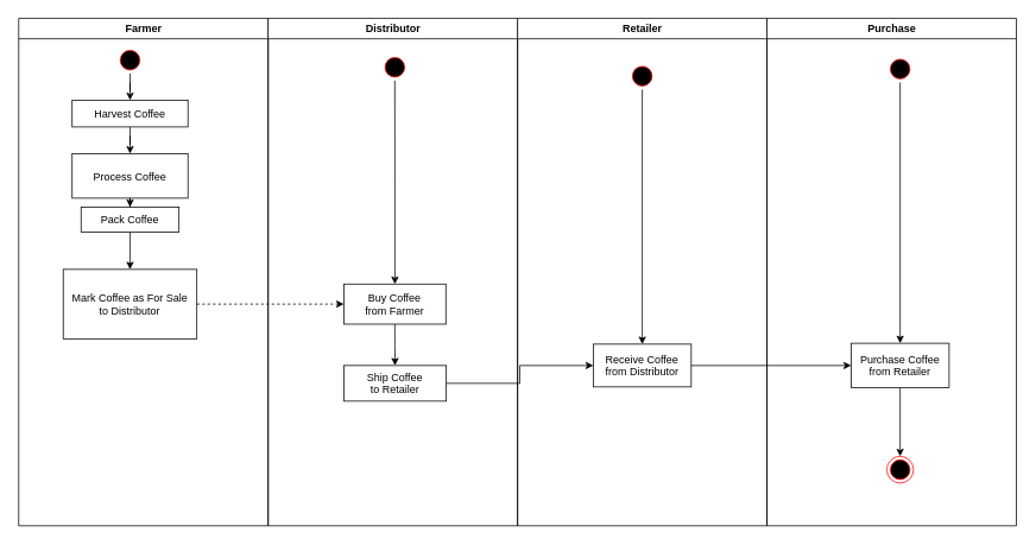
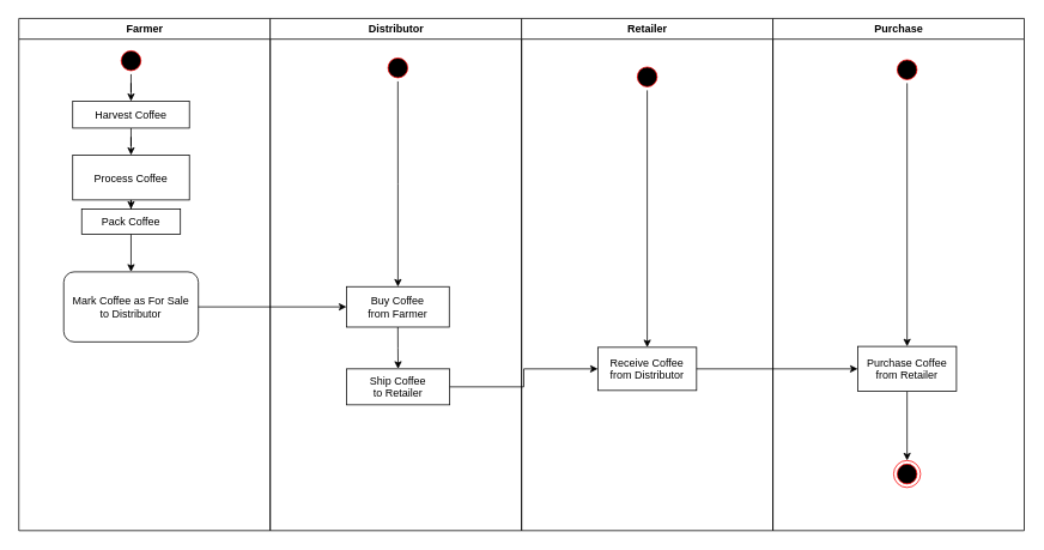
  <mxCell id="0" />
  <mxCell id="1" parent="0" />
  <mxCell id="2" value="Farmer" style="swimlane;whiteSpace=wrap;fontColor=default;fillColor=default;strokeColor=default;" parent="1" vertex="1"><mxGeometry x="20.5" y="20" width="280" height="570" as="geometry" /></mxCell>
  <mxCell id="3" style="edgeStyle=orthogonalEdgeStyle;rounded=0;orthogonalLoop=1;jettySize=auto;html=1;exitX=0.5;exitY=1;exitDx=0;exitDy=0;labelBackgroundColor=default;fontColor=default;strokeColor=default;" edge="1" parent="2" source="4" target="6"><mxGeometry relative="1" as="geometry" /></mxCell>
  <mxCell id="4" value="" style="ellipse;shape=startState;fillColor=#000000;strokeColor=#ff0000;fontColor=default;" parent="2" vertex="1"><mxGeometry x="110" y="32" width="30" height="30" as="geometry" /></mxCell>
  <mxCell id="5" style="edgeStyle=orthogonalEdgeStyle;rounded=0;orthogonalLoop=1;jettySize=auto;html=1;exitX=0.5;exitY=1;exitDx=0;exitDy=0;labelBackgroundColor=default;fontColor=default;strokeColor=default;" edge="1" parent="2" source="6" target="8"><mxGeometry relative="1" as="geometry" /></mxCell>
  <mxCell id="6" value="Harvest Coffee" style="fontColor=default;fillColor=default;strokeColor=default;" parent="2" vertex="1"><mxGeometry x="60" y="92" width="130" height="30" as="geometry" /></mxCell>
  <mxCell id="7" style="edgeStyle=orthogonalEdgeStyle;rounded=0;orthogonalLoop=1;jettySize=auto;html=1;exitX=0.5;exitY=1;exitDx=0;exitDy=0;labelBackgroundColor=default;fontColor=default;strokeColor=default;" edge="1" parent="2" source="8" target="10"><mxGeometry relative="1" as="geometry" /></mxCell>
  <mxCell id="8" value="Process Coffee" style="fillColor=default;strokeColor=default;fontColor=default;" parent="2" vertex="1"><mxGeometry x="60" y="152" width="130" height="50" as="geometry" /></mxCell>
  <mxCell id="9" style="edgeStyle=orthogonalEdgeStyle;rounded=0;orthogonalLoop=1;jettySize=auto;html=1;exitX=0.5;exitY=1;exitDx=0;exitDy=0;entryX=0.5;entryY=0;entryDx=0;entryDy=0;labelBackgroundColor=default;fontColor=default;strokeColor=default;" edge="1" parent="2" source="10" target="11"><mxGeometry relative="1" as="geometry" /></mxCell>
  <mxCell id="10" value="Pack Coffee" style="fontColor=default;fillColor=default;strokeColor=default;" parent="2" vertex="1"><mxGeometry x="70" y="212" width="110" height="28" as="geometry" /></mxCell>
- <mxCell id="11" value="Mark Coffee as For Sale&#10;to Distributor" style="fontColor=default;fillColor=default;strokeColor=default;" vertex="1" parent="2"><mxGeometry x="50" y="282" width="150" height="78" as="geometry" /></mxCell>
+ <mxCell id="11" value="Mark Coffee as For Sale&#10;to Distributor" style="fontColor=default;fillColor=default;strokeColor=default;rounded=1;" vertex="1" parent="2"><mxGeometry x="50" y="282" width="150" height="78" as="geometry" /></mxCell>
  <mxCell id="12" value="Distributor" style="swimlane;whiteSpace=wrap;fontColor=default;fillColor=default;strokeColor=default;" parent="1" vertex="1"><mxGeometry x="300.5" y="20" width="280" height="570" as="geometry" /></mxCell>
  <mxCell id="13" style="edgeStyle=orthogonalEdgeStyle;rounded=0;orthogonalLoop=1;jettySize=auto;html=1;labelBackgroundColor=default;fontColor=default;strokeColor=default;" edge="1" parent="12" source="14" target="16"><mxGeometry relative="1" as="geometry" /></mxCell>
  <mxCell id="14" value="" style="ellipse;shape=startState;fillColor=#000000;strokeColor=#ff0000;fontColor=default;" parent="12" vertex="1"><mxGeometry x="127.25" y="40" width="30" height="30" as="geometry" /></mxCell>
  <mxCell id="15" style="edgeStyle=orthogonalEdgeStyle;rounded=0;orthogonalLoop=1;jettySize=auto;html=1;exitX=0.5;exitY=1;exitDx=0;exitDy=0;entryX=0.5;entryY=0;entryDx=0;entryDy=0;labelBackgroundColor=default;fontColor=default;strokeColor=default;" edge="1" parent="12" source="16" target="17"><mxGeometry relative="1" as="geometry" /></mxCell>
  <mxCell id="16" value="Buy Coffee&#10;from Farmer" style="fontColor=default;fillColor=default;strokeColor=default;" vertex="1" parent="12"><mxGeometry x="85" y="298.5" width="114.5" height="45" as="geometry" /></mxCell>
  <mxCell id="17" value="Ship Coffee&#10;to Retailer" style="fontColor=default;fillColor=default;strokeColor=default;" vertex="1" parent="12"><mxGeometry x="85" y="390" width="115" height="40" as="geometry" /></mxCell>
  <mxCell id="18" value="Retailer" style="swimlane;whiteSpace=wrap;fontColor=default;fillColor=default;strokeColor=default;" parent="1" vertex="1"><mxGeometry x="580.5" y="20" width="280" height="570" as="geometry" /></mxCell>
  <mxCell id="19" value="Receive Coffee &#10;from Distributor" style="fillColor=default;strokeColor=default;fontColor=default;" parent="18" vertex="1"><mxGeometry x="85" y="366" width="110" height="48" as="geometry" /></mxCell>
  <mxCell id="20" value="" style="ellipse;shape=startState;fillColor=#000000;strokeColor=#ff0000;fontColor=default;" vertex="1" parent="18"><mxGeometry x="125" y="50" width="30" height="30" as="geometry" /></mxCell>
  <mxCell id="21" style="edgeStyle=orthogonalEdgeStyle;rounded=0;orthogonalLoop=1;jettySize=auto;html=1;labelBackgroundColor=default;fontColor=default;strokeColor=default;entryX=0.5;entryY=0;entryDx=0;entryDy=0;" edge="1" parent="18" source="20" target="19"><mxGeometry relative="1" as="geometry"><mxPoint x="135.5" y="342" as="targetPoint" /></mxGeometry></mxCell>
  <mxCell id="22" value="Purchase" style="swimlane;whiteSpace=wrap;fontColor=default;fillColor=default;strokeColor=default;" vertex="1" parent="1"><mxGeometry x="860.5" y="20" width="280" height="570" as="geometry" /></mxCell>
  <mxCell id="23" style="edgeStyle=orthogonalEdgeStyle;rounded=0;orthogonalLoop=1;jettySize=auto;html=1;exitX=0.5;exitY=1;exitDx=0;exitDy=0;entryX=0.5;entryY=0;entryDx=0;entryDy=0;labelBackgroundColor=default;fontColor=default;strokeColor=default;" edge="1" parent="22" source="24" target="25"><mxGeometry relative="1" as="geometry" /></mxCell>
  <mxCell id="24" value="Purchase Coffee&#10;from Retailer" style="fillColor=default;strokeColor=default;fontColor=default;" vertex="1" parent="22"><mxGeometry x="94.5" y="365" width="110" height="50" as="geometry" /></mxCell>
  <mxCell id="25" value="" style="ellipse;shape=endState;fillColor=#000000;strokeColor=#ff0000;fontColor=default;" vertex="1" parent="22"><mxGeometry x="134.5" y="492" width="30" height="30" as="geometry" /></mxCell>
  <mxCell id="26" style="edgeStyle=orthogonalEdgeStyle;rounded=0;orthogonalLoop=1;jettySize=auto;html=1;labelBackgroundColor=default;fontColor=default;strokeColor=default;" edge="1" parent="22" source="27" target="24"><mxGeometry relative="1" as="geometry" /></mxCell>
  <mxCell id="27" value="" style="ellipse;shape=startState;fillColor=#000000;strokeColor=#ff0000;fontColor=default;" vertex="1" parent="22"><mxGeometry x="134.5" y="42" width="30" height="30" as="geometry" /></mxCell>
- <mxCell id="28" style="edgeStyle=orthogonalEdgeStyle;rounded=0;orthogonalLoop=1;jettySize=auto;html=1;entryX=0;entryY=0.5;entryDx=0;entryDy=0;labelBackgroundColor=default;fontColor=default;strokeColor=default;dashed=1;" edge="1" parent="1" source="11" target="16"><mxGeometry relative="1" as="geometry" /></mxCell>
+ <mxCell id="28" style="edgeStyle=orthogonalEdgeStyle;rounded=0;orthogonalLoop=1;jettySize=auto;html=1;entryX=0;entryY=0.5;entryDx=0;entryDy=0;labelBackgroundColor=default;fontColor=default;strokeColor=default;" edge="1" parent="1" source="11" target="16"><mxGeometry relative="1" as="geometry" /></mxCell>
  <mxCell id="29" style="edgeStyle=orthogonalEdgeStyle;rounded=0;orthogonalLoop=1;jettySize=auto;html=1;entryX=0;entryY=0.5;entryDx=0;entryDy=0;labelBackgroundColor=default;fontColor=default;strokeColor=default;" edge="1" parent="1" source="17" target="19"><mxGeometry relative="1" as="geometry" /></mxCell>
  <mxCell id="30" style="edgeStyle=orthogonalEdgeStyle;rounded=0;orthogonalLoop=1;jettySize=auto;html=1;labelBackgroundColor=default;fontColor=default;strokeColor=default;" edge="1" parent="1" source="19" target="24"><mxGeometry relative="1" as="geometry" /></mxCell>
